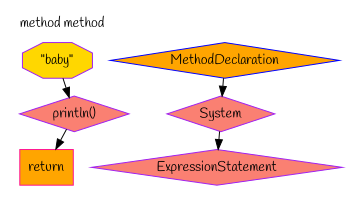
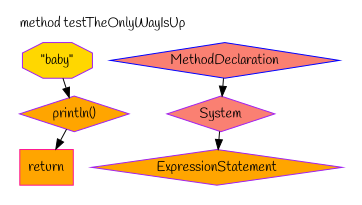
  digraph {
    a=b
    c=d
    compound=true
    e=f
    fontname=Handlee
    node [a=b c=d color=purple fillcolor=orange fontname=Handlee shape=diamond style=filled]
    edge [a=b c=d fontname=Handlee]
-   n1 [color=blue label=MethodDeclaration]
+   n1 [color=blue fillcolor=salmon label=MethodDeclaration]
    n2 [fillcolor=salmon label=System]
-   n3 [fillcolor=salmon label=ExpressionStatement]
-   n4 [fillcolor=salmon label="println()"]
+   n3 [label=ExpressionStatement]
+   n4 [label="println()"]
    n5 [fillcolor=gold label="\"baby\"" shape=octagon]
    n6 [color=deeppink label=return shape=box]
    subgraph cluster_1 {
-     label="method method"
+     label="method testTheOnlyWayIsUp"
      labeljust=l
      pencolor=transparent
      ranksep=0.5
      n1
      n2
      n3
      n4
      n5
      n6
    }
    n1 -> n2
    n2 -> n3
    n4 -> n6
    n5 -> n4
  }
